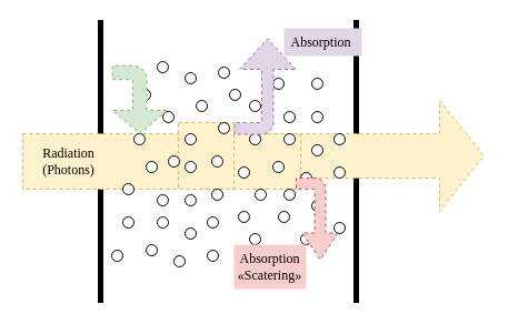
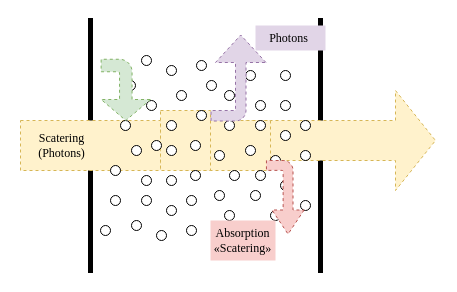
  <mxCell id="0" />
  <mxCell id="1" parent="0" />
  <mxCell id="2" value="" style="shape=partialRectangle;whiteSpace=wrap;html=1;top=0;bottom=0;fillColor=none;strokeWidth=5;fontStyle=1" vertex="1" parent="1"><mxGeometry x="90" y="20" width="230" height="250" as="geometry" /></mxCell>
  <mxCell id="3" value="" style="group" vertex="1" connectable="0" parent="1"><mxGeometry x="20" y="90" width="415" height="100" as="geometry" /></mxCell>
  <mxCell id="4" value="" style="html=1;shadow=0;dashed=1;align=center;verticalAlign=middle;shape=mxgraph.arrows2.arrow;dy=0.6;dx=40;notch=0;strokeWidth=1;fillColor=#fff2cc;strokeColor=#d6b656;" vertex="1" parent="3"><mxGeometry x="225" width="190" height="100" as="geometry" /></mxCell>
  <mxCell id="5" value="" style="rounded=0;whiteSpace=wrap;html=1;dashed=1;strokeWidth=1;fillColor=#fff2cc;strokeColor=#d6b656;" vertex="1" parent="3"><mxGeometry x="160" y="30" width="90" height="50" as="geometry" /></mxCell>
  <mxCell id="6" value="" style="rounded=0;whiteSpace=wrap;html=1;dashed=1;strokeWidth=1;fillColor=#fff2cc;strokeColor=#d6b656;" vertex="1" parent="3"><mxGeometry y="30" width="140" height="50" as="geometry" /></mxCell>
  <mxCell id="7" value="" style="rounded=0;whiteSpace=wrap;html=1;dashed=1;strokeWidth=1;fillColor=#fff2cc;strokeColor=#d6b656;" vertex="1" parent="3"><mxGeometry x="140" y="20" width="50" height="60" as="geometry" /></mxCell>
- <mxCell id="8" value="&lt;font face=&quot;Iwona&quot;&gt;Radiation (Photons)&lt;/font&gt;" style="text;html=1;strokeColor=none;fillColor=none;align=center;verticalAlign=middle;whiteSpace=wrap;rounded=0;shadow=0;dashed=1;comic=0;sketch=0;" vertex="1" parent="3"><mxGeometry y="42.5" width="83.37" height="25" as="geometry" /></mxCell>
- <mxCell id="9" value="&lt;font face=&quot;Iwona&quot;&gt;Absorption&amp;nbsp;&lt;/font&gt;" style="text;html=1;fillColor=#e1d5e7;align=center;verticalAlign=middle;whiteSpace=wrap;rounded=0;shadow=0;dashed=1;comic=0;sketch=0;" vertex="1" parent="1"><mxGeometry x="255" y="25" width="70" height="25" as="geometry" /></mxCell>
+ <mxCell id="8" value="&lt;font face=&quot;Iwona&quot;&gt;Scatering (Photons)&lt;/font&gt;" style="text;html=1;strokeColor=none;fillColor=none;align=center;verticalAlign=middle;whiteSpace=wrap;rounded=0;shadow=0;dashed=1;comic=0;sketch=0;" vertex="1" parent="3"><mxGeometry y="42.5" width="83.37" height="25" as="geometry" /></mxCell>
+ <mxCell id="9" value="&lt;font face=&quot;Iwona&quot;&gt;Photons&amp;nbsp;&lt;/font&gt;" style="text;html=1;fillColor=#e1d5e7;align=center;verticalAlign=middle;whiteSpace=wrap;rounded=0;shadow=0;dashed=1;comic=0;sketch=0;" vertex="1" parent="1"><mxGeometry x="255" y="25" width="70" height="25" as="geometry" /></mxCell>
  <mxCell id="10" value="" style="ellipse;whiteSpace=wrap;html=1;aspect=fixed;strokeWidth=1;" vertex="1" parent="1"><mxGeometry x="245" y="70" width="10" height="10" as="geometry" /></mxCell>
  <mxCell id="11" value="" style="ellipse;whiteSpace=wrap;html=1;aspect=fixed;strokeWidth=1;" vertex="1" parent="1"><mxGeometry x="224" y="90" width="10" height="10" as="geometry" /></mxCell>
  <mxCell id="12" value="" style="ellipse;whiteSpace=wrap;html=1;aspect=fixed;strokeWidth=1;" vertex="1" parent="1"><mxGeometry x="255" y="120" width="10" height="10" as="geometry" /></mxCell>
  <mxCell id="13" value="" style="ellipse;whiteSpace=wrap;html=1;aspect=fixed;strokeWidth=1;" vertex="1" parent="1"><mxGeometry x="255" y="100" width="10" height="10" as="geometry" /></mxCell>
  <mxCell id="14" value="" style="ellipse;whiteSpace=wrap;html=1;aspect=fixed;strokeWidth=1;" vertex="1" parent="1"><mxGeometry x="280" y="70" width="10" height="10" as="geometry" /></mxCell>
  <mxCell id="15" value="" style="ellipse;whiteSpace=wrap;html=1;aspect=fixed;strokeWidth=1;" vertex="1" parent="1"><mxGeometry x="224" y="120" width="10" height="10" as="geometry" /></mxCell>
  <mxCell id="16" value="" style="ellipse;whiteSpace=wrap;html=1;aspect=fixed;strokeWidth=1;" vertex="1" parent="1"><mxGeometry x="280" y="100" width="10" height="10" as="geometry" /></mxCell>
  <mxCell id="17" value="" style="ellipse;whiteSpace=wrap;html=1;aspect=fixed;strokeWidth=1;" vertex="1" parent="1"><mxGeometry x="280" y="130" width="10" height="10" as="geometry" /></mxCell>
  <mxCell id="18" value="" style="ellipse;whiteSpace=wrap;html=1;aspect=fixed;strokeWidth=1;" vertex="1" parent="1"><mxGeometry x="300" y="120" width="10" height="10" as="geometry" /></mxCell>
  <mxCell id="19" value="" style="ellipse;whiteSpace=wrap;html=1;aspect=fixed;strokeWidth=1;" vertex="1" parent="1"><mxGeometry x="300" y="150" width="10" height="10" as="geometry" /></mxCell>
  <mxCell id="20" value="" style="ellipse;whiteSpace=wrap;html=1;aspect=fixed;strokeWidth=1;" vertex="1" parent="1"><mxGeometry x="300" y="200" width="10" height="10" as="geometry" /></mxCell>
  <mxCell id="21" value="" style="ellipse;whiteSpace=wrap;html=1;aspect=fixed;strokeWidth=1;" vertex="1" parent="1"><mxGeometry x="245" y="145" width="10" height="10" as="geometry" /></mxCell>
  <mxCell id="22" value="" style="ellipse;whiteSpace=wrap;html=1;aspect=fixed;strokeWidth=1;" vertex="1" parent="1"><mxGeometry x="214" y="150" width="10" height="10" as="geometry" /></mxCell>
  <mxCell id="23" value="" style="ellipse;whiteSpace=wrap;html=1;aspect=fixed;strokeWidth=1;" vertex="1" parent="1"><mxGeometry x="270" y="155" width="10" height="10" as="geometry" /></mxCell>
  <mxCell id="24" value="" style="ellipse;whiteSpace=wrap;html=1;aspect=fixed;strokeWidth=1;" vertex="1" parent="1"><mxGeometry x="229" y="170" width="10" height="10" as="geometry" /></mxCell>
  <mxCell id="25" value="" style="ellipse;whiteSpace=wrap;html=1;aspect=fixed;strokeWidth=1;" vertex="1" parent="1"><mxGeometry x="280" y="180" width="10" height="10" as="geometry" /></mxCell>
  <mxCell id="26" value="" style="ellipse;whiteSpace=wrap;html=1;aspect=fixed;strokeWidth=1;" vertex="1" parent="1"><mxGeometry x="250" y="190" width="10" height="10" as="geometry" /></mxCell>
  <mxCell id="27" value="" style="ellipse;whiteSpace=wrap;html=1;aspect=fixed;strokeWidth=1;" vertex="1" parent="1"><mxGeometry x="224" y="210" width="10" height="10" as="geometry" /></mxCell>
  <mxCell id="28" value="" style="ellipse;whiteSpace=wrap;html=1;aspect=fixed;strokeWidth=1;" vertex="1" parent="1"><mxGeometry x="270" y="210" width="10" height="10" as="geometry" /></mxCell>
  <mxCell id="29" value="" style="ellipse;whiteSpace=wrap;html=1;aspect=fixed;strokeWidth=1;" vertex="1" parent="1"><mxGeometry x="255" y="230" width="10" height="10" as="geometry" /></mxCell>
  <mxCell id="30" value="" style="ellipse;whiteSpace=wrap;html=1;aspect=fixed;strokeWidth=1;" vertex="1" parent="1"><mxGeometry x="131" y="145" width="10" height="10" as="geometry" /></mxCell>
  <mxCell id="31" value="" style="ellipse;whiteSpace=wrap;html=1;aspect=fixed;strokeWidth=1;" vertex="1" parent="1"><mxGeometry x="110" y="165" width="10" height="10" as="geometry" /></mxCell>
  <mxCell id="32" value="" style="ellipse;whiteSpace=wrap;html=1;aspect=fixed;strokeWidth=1;" vertex="1" parent="1"><mxGeometry x="141" y="195" width="10" height="10" as="geometry" /></mxCell>
  <mxCell id="33" value="" style="ellipse;whiteSpace=wrap;html=1;aspect=fixed;strokeWidth=1;" vertex="1" parent="1"><mxGeometry x="141" y="175" width="10" height="10" as="geometry" /></mxCell>
  <mxCell id="34" value="" style="ellipse;whiteSpace=wrap;html=1;aspect=fixed;strokeWidth=1;" vertex="1" parent="1"><mxGeometry x="166" y="145" width="10" height="10" as="geometry" /></mxCell>
  <mxCell id="35" value="" style="ellipse;whiteSpace=wrap;html=1;aspect=fixed;strokeWidth=1;" vertex="1" parent="1"><mxGeometry x="110" y="195" width="10" height="10" as="geometry" /></mxCell>
  <mxCell id="36" value="" style="ellipse;whiteSpace=wrap;html=1;aspect=fixed;strokeWidth=1;" vertex="1" parent="1"><mxGeometry x="166" y="175" width="10" height="10" as="geometry" /></mxCell>
  <mxCell id="37" value="" style="ellipse;whiteSpace=wrap;html=1;aspect=fixed;strokeWidth=1;" vertex="1" parent="1"><mxGeometry x="166" y="205" width="10" height="10" as="geometry" /></mxCell>
  <mxCell id="38" value="" style="ellipse;whiteSpace=wrap;html=1;aspect=fixed;strokeWidth=1;" vertex="1" parent="1"><mxGeometry x="186" y="195" width="10" height="10" as="geometry" /></mxCell>
  <mxCell id="39" value="" style="ellipse;whiteSpace=wrap;html=1;aspect=fixed;strokeWidth=1;" vertex="1" parent="1"><mxGeometry x="186" y="225" width="10" height="10" as="geometry" /></mxCell>
  <mxCell id="40" value="" style="ellipse;whiteSpace=wrap;html=1;aspect=fixed;strokeWidth=1;" vertex="1" parent="1"><mxGeometry x="131" y="220" width="10" height="10" as="geometry" /></mxCell>
  <mxCell id="41" value="" style="ellipse;whiteSpace=wrap;html=1;aspect=fixed;strokeWidth=1;" vertex="1" parent="1"><mxGeometry x="100" y="225" width="10" height="10" as="geometry" /></mxCell>
  <mxCell id="42" value="" style="ellipse;whiteSpace=wrap;html=1;aspect=fixed;strokeWidth=1;" vertex="1" parent="1"><mxGeometry x="156" y="230" width="10" height="10" as="geometry" /></mxCell>
  <mxCell id="43" value="" style="ellipse;whiteSpace=wrap;html=1;aspect=fixed;strokeWidth=1;" vertex="1" parent="1"><mxGeometry x="196" y="60" width="10" height="10" as="geometry" /></mxCell>
  <mxCell id="44" value="" style="ellipse;whiteSpace=wrap;html=1;aspect=fixed;strokeWidth=1;" vertex="1" parent="1"><mxGeometry x="196" y="110" width="10" height="10" as="geometry" /></mxCell>
  <mxCell id="45" value="" style="ellipse;whiteSpace=wrap;html=1;aspect=fixed;strokeWidth=1;" vertex="1" parent="1"><mxGeometry x="141" y="55" width="10" height="10" as="geometry" /></mxCell>
  <mxCell id="46" value="" style="ellipse;whiteSpace=wrap;html=1;aspect=fixed;strokeWidth=1;" vertex="1" parent="1"><mxGeometry x="110" y="60" width="10" height="10" as="geometry" /></mxCell>
  <mxCell id="47" value="" style="ellipse;whiteSpace=wrap;html=1;aspect=fixed;strokeWidth=1;" vertex="1" parent="1"><mxGeometry x="166" y="65" width="10" height="10" as="geometry" /></mxCell>
  <mxCell id="48" value="" style="ellipse;whiteSpace=wrap;html=1;aspect=fixed;strokeWidth=1;" vertex="1" parent="1"><mxGeometry x="125" y="80" width="10" height="10" as="geometry" /></mxCell>
  <mxCell id="49" value="" style="ellipse;whiteSpace=wrap;html=1;aspect=fixed;strokeWidth=1;" vertex="1" parent="1"><mxGeometry x="176" y="90" width="10" height="10" as="geometry" /></mxCell>
  <mxCell id="50" value="" style="ellipse;whiteSpace=wrap;html=1;aspect=fixed;strokeWidth=1;" vertex="1" parent="1"><mxGeometry x="146" y="100" width="10" height="10" as="geometry" /></mxCell>
  <mxCell id="51" value="" style="ellipse;whiteSpace=wrap;html=1;aspect=fixed;strokeWidth=1;" vertex="1" parent="1"><mxGeometry x="120" y="120" width="10" height="10" as="geometry" /></mxCell>
  <mxCell id="52" value="" style="ellipse;whiteSpace=wrap;html=1;aspect=fixed;strokeWidth=1;" vertex="1" parent="1"><mxGeometry x="166" y="120" width="10" height="10" as="geometry" /></mxCell>
  <mxCell id="53" value="" style="ellipse;whiteSpace=wrap;html=1;aspect=fixed;strokeWidth=1;" vertex="1" parent="1"><mxGeometry x="151" y="140" width="10" height="10" as="geometry" /></mxCell>
  <mxCell id="54" value="" style="ellipse;whiteSpace=wrap;html=1;aspect=fixed;strokeWidth=1;" vertex="1" parent="1"><mxGeometry x="190" y="140" width="10" height="10" as="geometry" /></mxCell>
  <mxCell id="55" value="" style="ellipse;whiteSpace=wrap;html=1;aspect=fixed;strokeWidth=1;" vertex="1" parent="1"><mxGeometry x="190" y="170" width="10" height="10" as="geometry" /></mxCell>
  <mxCell id="56" value="" style="ellipse;whiteSpace=wrap;html=1;aspect=fixed;strokeWidth=1;" vertex="1" parent="1"><mxGeometry x="214" y="190" width="10" height="10" as="geometry" /></mxCell>
  <mxCell id="57" value="" style="ellipse;whiteSpace=wrap;html=1;aspect=fixed;strokeWidth=1;" vertex="1" parent="1"><mxGeometry x="255" y="170" width="10" height="10" as="geometry" /></mxCell>
  <mxCell id="58" value="" style="ellipse;whiteSpace=wrap;html=1;aspect=fixed;strokeWidth=1;" vertex="1" parent="1"><mxGeometry x="219" y="240" width="10" height="10" as="geometry" /></mxCell>
  <mxCell id="59" value="" style="ellipse;whiteSpace=wrap;html=1;aspect=fixed;strokeWidth=1;" vertex="1" parent="1"><mxGeometry x="206" y="80" width="10" height="10" as="geometry" /></mxCell>
  <mxCell id="60" value="" style="html=1;shadow=0;dashed=1;align=center;verticalAlign=middle;shape=mxgraph.arrows2.bendArrow;dy=4.93;dx=24.12;notch=0;arrowHead=32.14;rounded=1;strokeWidth=1;rotation=90;fillColor=#f8cecc;strokeColor=#b85450;perimeterSpacing=0;" vertex="1" parent="1"><mxGeometry x="247.99" y="177.97" width="73.61" height="37.69" as="geometry" /></mxCell>
  <mxCell id="61" value="" style="html=1;shadow=0;dashed=1;align=center;verticalAlign=middle;shape=mxgraph.arrows2.bendArrow;dy=5.25;dx=27.5;notch=0;arrowHead=50.5;rounded=1;strokeWidth=1;rotation=90;fillColor=#e1d5e7;strokeColor=#9673a6;perimeterSpacing=0;flipH=1;" vertex="1" parent="1"><mxGeometry x="195" y="50" width="86" height="55" as="geometry" /></mxCell>
  <mxCell id="62" value="" style="html=1;shadow=0;dashed=1;align=center;verticalAlign=middle;shape=mxgraph.arrows2.bendArrow;dy=6.25;dx=21;notch=0;arrowHead=50.5;rounded=1;strokeWidth=1;rotation=90;fillColor=#d5e8d4;strokeColor=#82b366;perimeterSpacing=0;flipH=0;flipV=0;" vertex="1" parent="1"><mxGeometry x="94.69" y="64.69" width="61.25" height="49.37" as="geometry" /></mxCell>
  <mxCell id="63" value="&lt;font face=&quot;Iwona&quot;&gt;Absorption «Scatering»&lt;/font&gt;" style="text;html=1;fillColor=#f8cecc;align=center;verticalAlign=middle;whiteSpace=wrap;rounded=0;shadow=0;dashed=1;comic=0;sketch=0;" vertex="1" parent="1"><mxGeometry x="210" y="220" width="65" height="40" as="geometry" /></mxCell>
